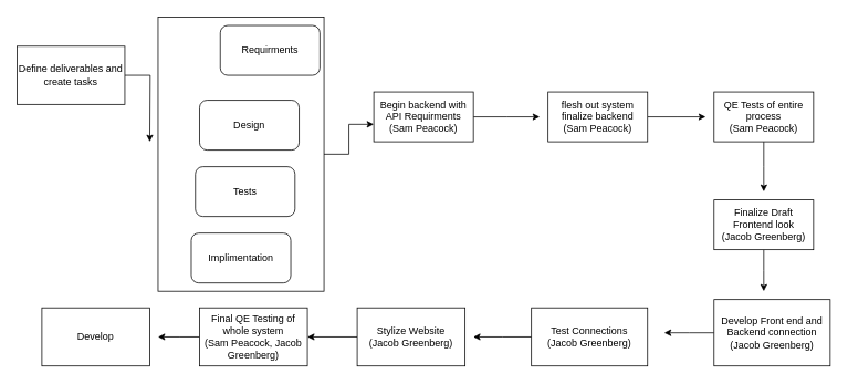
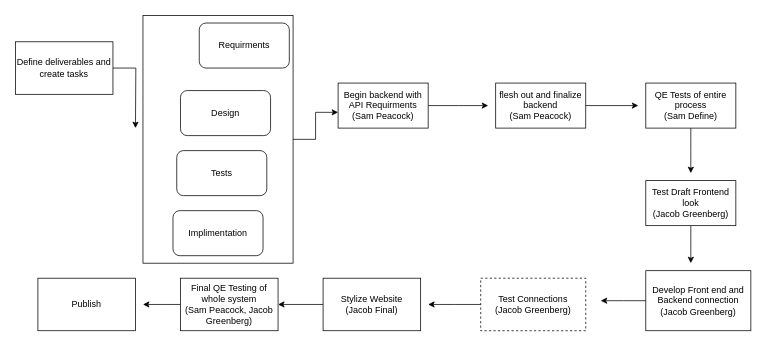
  <mxCell id="0" />
  <mxCell id="1" parent="0" />
  <mxCell id="2" style="edgeStyle=orthogonalEdgeStyle;rounded=0;orthogonalLoop=1;jettySize=auto;html=1;" edge="1" parent="1" source="3"><mxGeometry relative="1" as="geometry"><mxPoint x="180" y="170" as="targetPoint" /></mxGeometry></mxCell>
  <mxCell id="3" value="Define deliverables and create tasks" style="rounded=0;whiteSpace=wrap;html=1;" vertex="1" parent="1"><mxGeometry x="20" y="55" width="130" height="70" as="geometry" /></mxCell>
  <mxCell id="4" value="" style="group" connectable="0" vertex="1" parent="1"><mxGeometry x="190" y="20" width="200" height="330" as="geometry" /></mxCell>
  <mxCell id="5" value="" style="rounded=0;whiteSpace=wrap;html=1;" vertex="1" parent="4"><mxGeometry width="200" height="330" as="geometry" /></mxCell>
  <mxCell id="6" value="Requirments" style="rounded=1;whiteSpace=wrap;html=1;" vertex="1" parent="4"><mxGeometry x="75" y="10" width="120" height="60" as="geometry" /></mxCell>
  <mxCell id="7" value="Design" style="rounded=1;whiteSpace=wrap;html=1;" vertex="1" parent="4"><mxGeometry x="50" y="100" width="120" height="60" as="geometry" /></mxCell>
  <mxCell id="8" value="Tests" style="rounded=1;whiteSpace=wrap;html=1;" vertex="1" parent="4"><mxGeometry x="45" y="180" width="120" height="60" as="geometry" /></mxCell>
  <mxCell id="9" value="Implimentation" style="rounded=1;whiteSpace=wrap;html=1;" vertex="1" parent="4"><mxGeometry x="40" y="260" width="120" height="60" as="geometry" /></mxCell>
  <mxCell id="10" style="edgeStyle=orthogonalEdgeStyle;rounded=0;orthogonalLoop=1;jettySize=auto;html=1;" edge="1" parent="1" source="11"><mxGeometry relative="1" as="geometry"><mxPoint x="650" y="140" as="targetPoint" /></mxGeometry></mxCell>
  <mxCell id="11" value="Begin backend with API Requirments&lt;div&gt;(Sam Peacock)&lt;/div&gt;" style="rounded=0;whiteSpace=wrap;html=1;" vertex="1" parent="1"><mxGeometry x="450" y="110" width="120" height="60" as="geometry" /></mxCell>
  <mxCell id="12" style="edgeStyle=orthogonalEdgeStyle;rounded=0;orthogonalLoop=1;jettySize=auto;html=1;entryX=0;entryY=0.65;entryDx=0;entryDy=0;entryPerimeter=0;" edge="1" parent="1" source="5" target="11"><mxGeometry relative="1" as="geometry" /></mxCell>
  <mxCell id="13" style="edgeStyle=orthogonalEdgeStyle;rounded=0;orthogonalLoop=1;jettySize=auto;html=1;" edge="1" parent="1" source="14"><mxGeometry relative="1" as="geometry"><mxPoint x="850" y="140" as="targetPoint" /></mxGeometry></mxCell>
- <mxCell id="14" value="flesh out system finalize backend&lt;div&gt;(Sam Peacock)&lt;/div&gt;" style="rounded=0;whiteSpace=wrap;html=1;" vertex="1" parent="1"><mxGeometry x="660" y="110" width="120" height="60" as="geometry" /></mxCell>
+ <mxCell id="14" value="flesh out and finalize backend&lt;div&gt;(Sam Peacock)&lt;/div&gt;" style="rounded=0;whiteSpace=wrap;html=1;" vertex="1" parent="1"><mxGeometry x="660" y="110" width="120" height="60" as="geometry" /></mxCell>
  <mxCell id="15" style="edgeStyle=orthogonalEdgeStyle;rounded=0;orthogonalLoop=1;jettySize=auto;html=1;" edge="1" parent="1" source="16"><mxGeometry relative="1" as="geometry"><mxPoint x="920" y="230" as="targetPoint" /></mxGeometry></mxCell>
- <mxCell id="16" value="QE Tests of entire process&lt;div&gt;(Sam Peacock)&lt;/div&gt;" style="rounded=0;whiteSpace=wrap;html=1;" vertex="1" parent="1"><mxGeometry x="860" y="110" width="120" height="60" as="geometry" /></mxCell>
+ <mxCell id="16" value="QE Tests of entire process&lt;div&gt;(Sam Define)&lt;/div&gt;" style="rounded=0;whiteSpace=wrap;html=1;" vertex="1" parent="1"><mxGeometry x="860" y="110" width="120" height="60" as="geometry" /></mxCell>
  <mxCell id="17" style="edgeStyle=orthogonalEdgeStyle;rounded=0;orthogonalLoop=1;jettySize=auto;html=1;" edge="1" parent="1" source="18"><mxGeometry relative="1" as="geometry"><mxPoint x="920" y="350" as="targetPoint" /></mxGeometry></mxCell>
- <mxCell id="18" value="Finalize Draft Frontend look&lt;div&gt;(Jacob Greenberg)&lt;/div&gt;" style="rounded=0;whiteSpace=wrap;html=1;" vertex="1" parent="1"><mxGeometry x="860" y="240" width="120" height="60" as="geometry" /></mxCell>
+ <mxCell id="18" value="Test Draft Frontend look&lt;div&gt;(Jacob Greenberg)&lt;/div&gt;" style="rounded=0;whiteSpace=wrap;html=1;" vertex="1" parent="1"><mxGeometry x="860" y="240" width="120" height="60" as="geometry" /></mxCell>
  <mxCell id="19" style="edgeStyle=orthogonalEdgeStyle;rounded=0;orthogonalLoop=1;jettySize=auto;html=1;" edge="1" parent="1" source="20"><mxGeometry relative="1" as="geometry"><mxPoint x="800" y="400" as="targetPoint" /></mxGeometry></mxCell>
  <mxCell id="20" value="Develop Front end and Backend connection&lt;div&gt;(Jacob Greenberg)&lt;/div&gt;" style="rounded=0;whiteSpace=wrap;html=1;" vertex="1" parent="1"><mxGeometry x="860" y="360" width="140" height="80" as="geometry" /></mxCell>
  <mxCell id="21" style="edgeStyle=orthogonalEdgeStyle;rounded=0;orthogonalLoop=1;jettySize=auto;html=1;" edge="1" parent="1" source="22"><mxGeometry relative="1" as="geometry"><mxPoint x="570" y="405" as="targetPoint" /></mxGeometry></mxCell>
- <mxCell id="22" value="Test Connections&lt;div&gt;(Jacob Greenberg)&lt;/div&gt;" style="rounded=0;whiteSpace=wrap;html=1;" vertex="1" parent="1"><mxGeometry x="640" y="370" width="140" height="70" as="geometry" /></mxCell>
+ <mxCell id="22" value="Test Connections&lt;div&gt;(Jacob Greenberg)&lt;/div&gt;" style="rounded=0;whiteSpace=wrap;html=1;dashed=1;" vertex="1" parent="1"><mxGeometry x="640" y="370" width="140" height="70" as="geometry" /></mxCell>
  <mxCell id="23" style="edgeStyle=orthogonalEdgeStyle;rounded=0;orthogonalLoop=1;jettySize=auto;html=1;entryX=1;entryY=0.5;entryDx=0;entryDy=0;" edge="1" parent="1" source="24" target="26"><mxGeometry relative="1" as="geometry" /></mxCell>
- <mxCell id="24" value="Stylize Website&lt;div&gt;(Jacob Greenberg)&lt;/div&gt;" style="rounded=0;whiteSpace=wrap;html=1;" vertex="1" parent="1"><mxGeometry x="430" y="370" width="130" height="70" as="geometry" /></mxCell>
+ <mxCell id="24" value="Stylize Website&lt;div&gt;(Jacob Final)&lt;/div&gt;" style="rounded=0;whiteSpace=wrap;html=1;" vertex="1" parent="1"><mxGeometry x="430" y="370" width="130" height="70" as="geometry" /></mxCell>
  <mxCell id="25" style="edgeStyle=orthogonalEdgeStyle;rounded=0;orthogonalLoop=1;jettySize=auto;html=1;" edge="1" parent="1" source="26"><mxGeometry relative="1" as="geometry"><mxPoint x="190" y="405" as="targetPoint" /></mxGeometry></mxCell>
  <mxCell id="26" value="Final QE Testing of whole system&lt;div&gt;(Sam Peacock, Jacob Greenberg)&lt;/div&gt;" style="rounded=0;whiteSpace=wrap;html=1;" vertex="1" parent="1"><mxGeometry x="240" y="370" width="130" height="70" as="geometry" /></mxCell>
- <mxCell id="27" value="Develop" style="rounded=0;whiteSpace=wrap;html=1;" vertex="1" parent="1"><mxGeometry x="50" y="370" width="130" height="70" as="geometry" /></mxCell>
+ <mxCell id="27" value="Publish" style="rounded=0;whiteSpace=wrap;html=1;" vertex="1" parent="1"><mxGeometry x="50" y="370" width="130" height="70" as="geometry" /></mxCell>
